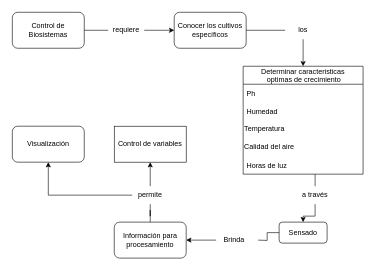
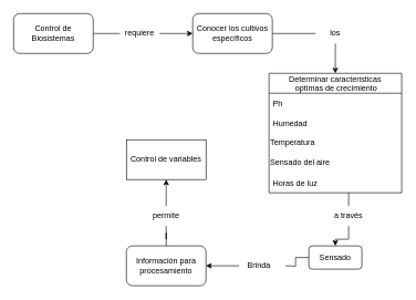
  <mxCell id="0" />
  <mxCell id="1" parent="0" />
  <mxCell id="2" value="" style="edgeStyle=orthogonalEdgeStyle;rounded=0;orthogonalLoop=1;jettySize=auto;html=1;startArrow=none;" edge="1" parent="1" source="5" target="4"><mxGeometry relative="1" as="geometry" /></mxCell>
  <mxCell id="3" value="Control de Biosistemas" style="rounded=1;whiteSpace=wrap;html=1;" vertex="1" parent="1"><mxGeometry x="20" y="20" width="120" height="60" as="geometry" /></mxCell>
  <mxCell id="4" value="Conocer los cultivos específicos" style="rounded=1;whiteSpace=wrap;html=1;" vertex="1" parent="1"><mxGeometry x="290" y="20" width="120" height="60" as="geometry" /></mxCell>
  <mxCell id="5" value="requiere" style="text;html=1;strokeColor=none;fillColor=none;align=center;verticalAlign=middle;whiteSpace=wrap;rounded=0;" vertex="1" parent="1"><mxGeometry x="180" y="35" width="60" height="30" as="geometry" /></mxCell>
  <mxCell id="6" value="" style="edgeStyle=orthogonalEdgeStyle;rounded=0;orthogonalLoop=1;jettySize=auto;html=1;endArrow=none;" edge="1" parent="1" source="3" target="5"><mxGeometry relative="1" as="geometry"><mxPoint x="180" y="50" as="sourcePoint" /><mxPoint x="290" y="50" as="targetPoint" /></mxGeometry></mxCell>
  <mxCell id="7" style="edgeStyle=orthogonalEdgeStyle;rounded=0;orthogonalLoop=1;jettySize=auto;html=1;entryX=0.5;entryY=0;entryDx=0;entryDy=0;" edge="1" parent="1" source="8" target="11"><mxGeometry relative="1" as="geometry" /></mxCell>
  <mxCell id="8" value="los" style="text;html=1;strokeColor=none;fillColor=none;align=center;verticalAlign=middle;whiteSpace=wrap;rounded=0;" vertex="1" parent="1"><mxGeometry x="475" y="35" width="60" height="30" as="geometry" /></mxCell>
  <mxCell id="9" value="" style="edgeStyle=orthogonalEdgeStyle;rounded=0;orthogonalLoop=1;jettySize=auto;html=1;entryX=0;entryY=0.5;entryDx=0;entryDy=0;endArrow=none;" edge="1" parent="1" source="4" target="8"><mxGeometry relative="1" as="geometry"><mxPoint x="410" y="50" as="sourcePoint" /><mxPoint x="490" y="50" as="targetPoint" /></mxGeometry></mxCell>
  <mxCell id="10" value="" style="edgeStyle=orthogonalEdgeStyle;rounded=0;orthogonalLoop=1;jettySize=auto;html=1;entryX=0.5;entryY=0;entryDx=0;entryDy=0;startArrow=none;" edge="1" parent="1" source="19" target="18"><mxGeometry relative="1" as="geometry"><mxPoint x="510" y="355" as="targetPoint" /></mxGeometry></mxCell>
  <mxCell id="11" value="Determinar caracteristicas&#10; optimas de crecimiento" style="swimlane;fontStyle=0;childLayout=stackLayout;horizontal=1;startSize=30;horizontalStack=0;resizeParent=1;resizeParentMax=0;resizeLast=0;collapsible=1;marginBottom=0;" vertex="1" parent="1"><mxGeometry x="405" y="110" width="200" height="180" as="geometry"><mxRectangle x="-405" y="-330" width="170" height="30" as="alternateBounds" /></mxGeometry></mxCell>
  <mxCell id="12" value="Ph" style="text;strokeColor=none;fillColor=none;align=left;verticalAlign=middle;spacingLeft=4;spacingRight=4;overflow=hidden;points=[[0,0.5],[1,0.5]];portConstraint=eastwest;rotatable=0;" vertex="1" parent="11"><mxGeometry y="30" width="200" height="30" as="geometry" /></mxCell>
  <mxCell id="13" value="Humedad" style="text;strokeColor=none;fillColor=none;align=left;verticalAlign=middle;spacingLeft=4;spacingRight=4;overflow=hidden;points=[[0,0.5],[1,0.5]];portConstraint=eastwest;rotatable=0;" vertex="1" parent="11"><mxGeometry y="60" width="200" height="30" as="geometry" /></mxCell>
  <mxCell id="14" value="Temperatura" style="text;html=1;strokeColor=none;fillColor=none;align=left;verticalAlign=middle;whiteSpace=wrap;rounded=0;" vertex="1" parent="11"><mxGeometry y="90" width="200" height="30" as="geometry" /></mxCell>
- <mxCell id="15" value="Calidad del aire&amp;nbsp;" style="text;html=1;strokeColor=none;fillColor=none;align=left;verticalAlign=middle;whiteSpace=wrap;rounded=0;" vertex="1" parent="11"><mxGeometry y="120" width="200" height="30" as="geometry" /></mxCell>
+ <mxCell id="15" value="Sensado del aire&amp;nbsp;" style="text;html=1;strokeColor=none;fillColor=none;align=left;verticalAlign=middle;whiteSpace=wrap;rounded=0;" vertex="1" parent="11"><mxGeometry y="120" width="200" height="30" as="geometry" /></mxCell>
  <mxCell id="16" value="Horas de luz" style="text;strokeColor=none;fillColor=none;align=left;verticalAlign=middle;spacingLeft=4;spacingRight=4;overflow=hidden;points=[[0,0.5],[1,0.5]];portConstraint=eastwest;rotatable=0;" vertex="1" parent="11"><mxGeometry y="150" width="200" height="30" as="geometry" /></mxCell>
  <mxCell id="17" value="" style="edgeStyle=orthogonalEdgeStyle;rounded=0;orthogonalLoop=1;jettySize=auto;html=1;startArrow=none;" edge="1" parent="1" source="23" target="22"><mxGeometry relative="1" as="geometry" /></mxCell>
  <mxCell id="18" value="Sensado" style="rounded=1;whiteSpace=wrap;html=1;" vertex="1" parent="1"><mxGeometry x="465" y="370" width="80" height="35" as="geometry" /></mxCell>
  <mxCell id="19" value="a través" style="text;html=1;strokeColor=none;fillColor=none;align=center;verticalAlign=middle;whiteSpace=wrap;rounded=0;" vertex="1" parent="1"><mxGeometry x="495" y="310" width="60" height="30" as="geometry" /></mxCell>
  <mxCell id="20" value="" style="edgeStyle=orthogonalEdgeStyle;rounded=0;orthogonalLoop=1;jettySize=auto;html=1;entryX=0.5;entryY=0;entryDx=0;entryDy=0;endArrow=none;" edge="1" parent="1" source="11" target="19"><mxGeometry relative="1" as="geometry"><mxPoint x="490" y="140" as="sourcePoint" /><mxPoint x="490" y="210" as="targetPoint" /><Array as="points"><mxPoint x="525" y="300" /><mxPoint x="525" y="300" /></Array></mxGeometry></mxCell>
  <mxCell id="21" value="" style="edgeStyle=orthogonalEdgeStyle;rounded=0;orthogonalLoop=1;jettySize=auto;html=1;startArrow=none;" edge="1" parent="1" source="28" target="25"><mxGeometry relative="1" as="geometry" /></mxCell>
  <mxCell id="22" value="Información para procesamiento" style="whiteSpace=wrap;html=1;rounded=1;" vertex="1" parent="1"><mxGeometry x="190" y="370" width="120" height="60" as="geometry" /></mxCell>
  <mxCell id="23" value="Brinda" style="text;html=1;strokeColor=none;fillColor=none;align=center;verticalAlign=middle;whiteSpace=wrap;rounded=0;" vertex="1" parent="1"><mxGeometry x="360" y="385" width="60" height="30" as="geometry" /></mxCell>
  <mxCell id="24" value="" style="edgeStyle=orthogonalEdgeStyle;rounded=0;orthogonalLoop=1;jettySize=auto;html=1;endArrow=none;" edge="1" parent="1" source="18"><mxGeometry relative="1" as="geometry"><mxPoint x="465" y="400" as="sourcePoint" /><mxPoint x="430" y="400" as="targetPoint" /></mxGeometry></mxCell>
  <mxCell id="25" value="Control de variables" style="whiteSpace=wrap;html=1;rounded=0;" vertex="1" parent="1"><mxGeometry x="190" y="210" width="120" height="60" as="geometry" /></mxCell>
- <mxCell id="26" value="Visualización" style="whiteSpace=wrap;html=1;rounded=1;" vertex="1" parent="1"><mxGeometry x="20" y="210" width="120" height="60" as="geometry" /></mxCell>
- <mxCell id="27" style="edgeStyle=orthogonalEdgeStyle;rounded=0;orthogonalLoop=1;jettySize=auto;html=1;exitX=0;exitY=0.5;exitDx=0;exitDy=0;" edge="1" parent="1" source="28" target="26"><mxGeometry relative="1" as="geometry" /></mxCell>
  <mxCell id="28" value="permite" style="text;html=1;strokeColor=none;fillColor=none;align=center;verticalAlign=middle;whiteSpace=wrap;rounded=0;" vertex="1" parent="1"><mxGeometry x="220" y="310" width="60" height="30" as="geometry" /></mxCell>
  <mxCell id="29" value="" style="edgeStyle=orthogonalEdgeStyle;rounded=0;orthogonalLoop=1;jettySize=auto;html=1;endArrow=none;" edge="1" parent="1" source="22" target="28"><mxGeometry relative="1" as="geometry"><mxPoint x="250" y="370" as="sourcePoint" /><mxPoint x="250" y="280" as="targetPoint" /></mxGeometry></mxCell>
